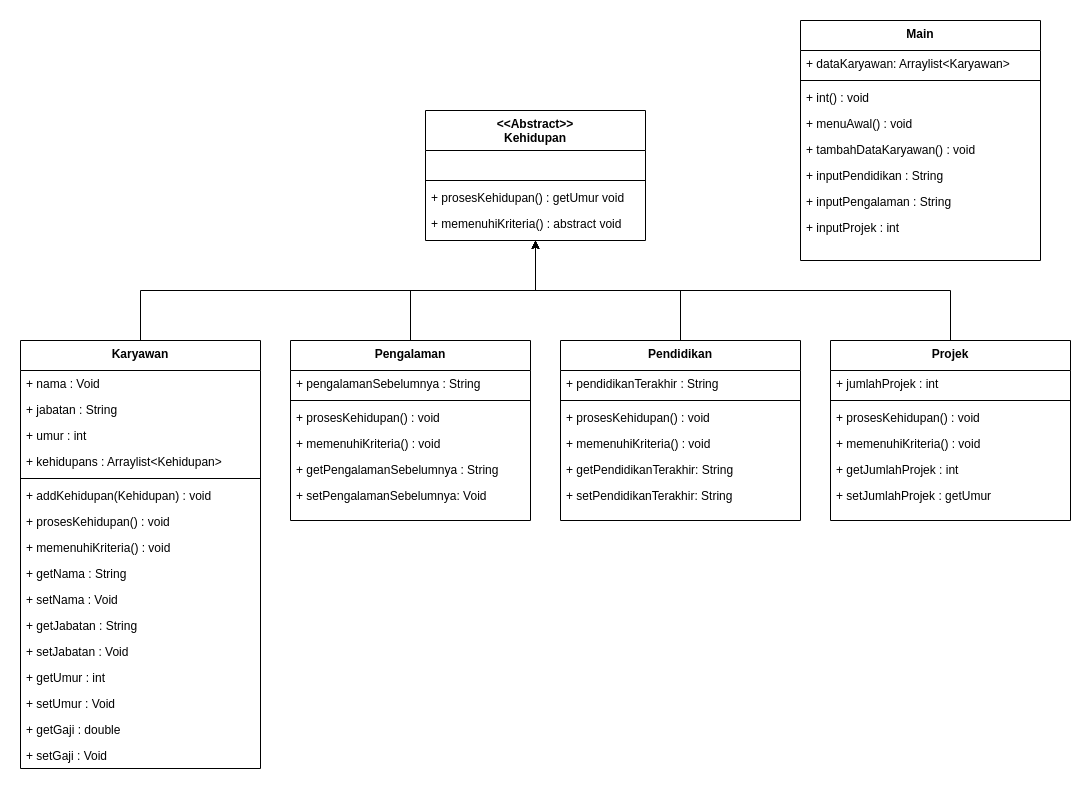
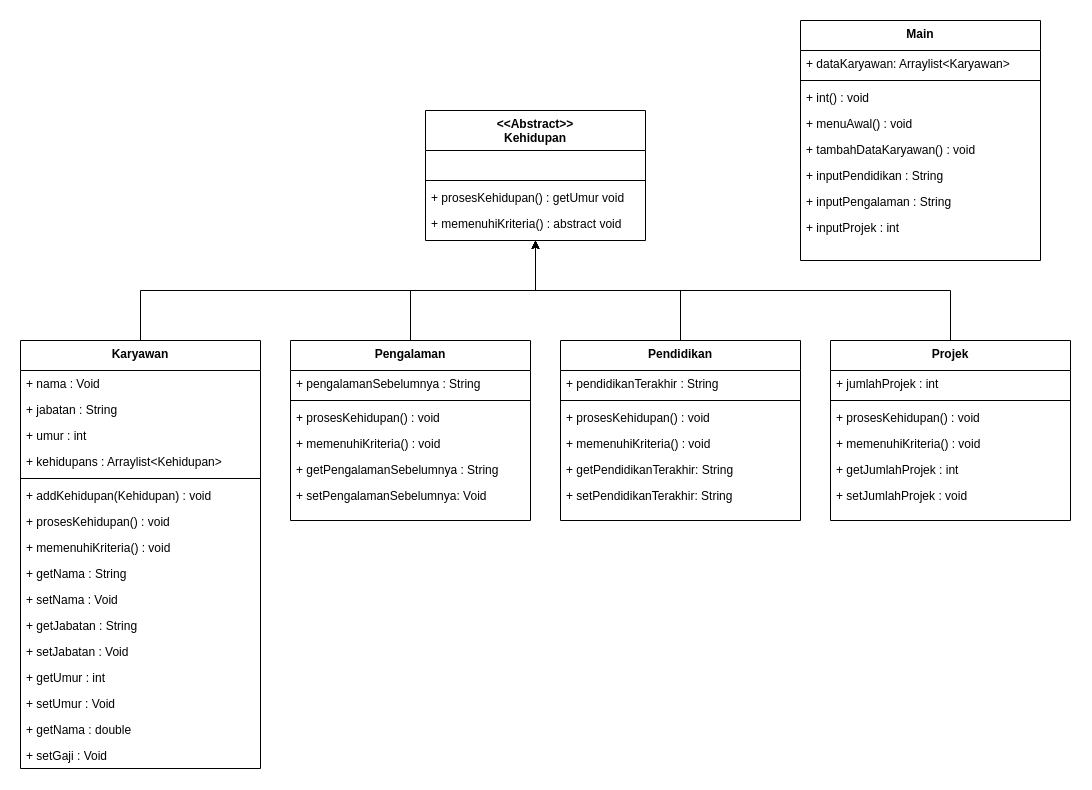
  <mxCell id="0" />
  <mxCell id="1" parent="0" />
  <mxCell id="2" value="&lt;&lt;Abstract&gt;&gt;&#10;Kehidupan" style="swimlane;fontStyle=1;align=center;verticalAlign=top;childLayout=stackLayout;horizontal=1;startSize=40;horizontalStack=0;resizeParent=1;resizeLast=0;collapsible=1;marginBottom=0;rounded=0;shadow=0;strokeWidth=1;" parent="1" vertex="1"><mxGeometry x="425" y="110" width="220" height="130" as="geometry"><mxRectangle x="550" y="140" width="160" height="26" as="alternateBounds" /></mxGeometry></mxCell>
  <mxCell id="3" value="   " style="text;align=left;verticalAlign=top;spacingLeft=4;spacingRight=4;overflow=hidden;rotatable=0;points=[[0,0.5],[1,0.5]];portConstraint=eastwest;" parent="2" vertex="1"><mxGeometry y="40" width="220" height="26" as="geometry" /></mxCell>
  <mxCell id="4" value="" style="line;html=1;strokeWidth=1;align=left;verticalAlign=middle;spacingTop=-1;spacingLeft=3;spacingRight=3;rotatable=0;labelPosition=right;points=[];portConstraint=eastwest;" parent="2" vertex="1"><mxGeometry y="66" width="220" height="8" as="geometry" /></mxCell>
  <mxCell id="5" value="+ prosesKehidupan() : getUmur void" style="text;align=left;verticalAlign=top;spacingLeft=4;spacingRight=4;overflow=hidden;rotatable=0;points=[[0,0.5],[1,0.5]];portConstraint=eastwest;" parent="2" vertex="1"><mxGeometry y="74" width="220" height="26" as="geometry" /></mxCell>
  <mxCell id="6" value="+ memenuhiKriteria() : abstract void" style="text;align=left;verticalAlign=top;spacingLeft=4;spacingRight=4;overflow=hidden;rotatable=0;points=[[0,0.5],[1,0.5]];portConstraint=eastwest;" parent="2" vertex="1"><mxGeometry y="100" width="220" height="26" as="geometry" /></mxCell>
  <mxCell id="7" style="edgeStyle=orthogonalEdgeStyle;rounded=0;orthogonalLoop=1;jettySize=auto;html=1;exitX=0.5;exitY=0;exitDx=0;exitDy=0;entryX=0.5;entryY=1;entryDx=0;entryDy=0;" parent="1" source="8" target="2" edge="1"><mxGeometry relative="1" as="geometry" /></mxCell>
  <mxCell id="8" value="Karyawan" style="swimlane;fontStyle=1;align=center;verticalAlign=top;childLayout=stackLayout;horizontal=1;startSize=30;horizontalStack=0;resizeParent=1;resizeLast=0;collapsible=1;marginBottom=0;rounded=0;shadow=0;strokeWidth=1;" parent="1" vertex="1"><mxGeometry x="20" y="340" width="240" height="428" as="geometry"><mxRectangle x="550" y="140" width="160" height="26" as="alternateBounds" /></mxGeometry></mxCell>
  <mxCell id="9" value="+ nama : Void" style="text;align=left;verticalAlign=top;spacingLeft=4;spacingRight=4;overflow=hidden;rotatable=0;points=[[0,0.5],[1,0.5]];portConstraint=eastwest;" parent="8" vertex="1"><mxGeometry y="30" width="240" height="26" as="geometry" /></mxCell>
  <mxCell id="10" value="+ jabatan : String" style="text;align=left;verticalAlign=top;spacingLeft=4;spacingRight=4;overflow=hidden;rotatable=0;points=[[0,0.5],[1,0.5]];portConstraint=eastwest;rounded=0;shadow=0;html=0;" parent="8" vertex="1"><mxGeometry y="56" width="240" height="26" as="geometry" /></mxCell>
  <mxCell id="11" value="+ umur : int" style="text;align=left;verticalAlign=top;spacingLeft=4;spacingRight=4;overflow=hidden;rotatable=0;points=[[0,0.5],[1,0.5]];portConstraint=eastwest;rounded=0;shadow=0;html=0;" parent="8" vertex="1"><mxGeometry y="82" width="240" height="26" as="geometry" /></mxCell>
  <mxCell id="12" value="+ kehidupans : Arraylist&lt;Kehidupan&gt;" style="text;align=left;verticalAlign=top;spacingLeft=4;spacingRight=4;overflow=hidden;rotatable=0;points=[[0,0.5],[1,0.5]];portConstraint=eastwest;rounded=0;shadow=0;html=0;" parent="8" vertex="1"><mxGeometry y="108" width="240" height="26" as="geometry" /></mxCell>
  <mxCell id="13" value="" style="line;html=1;strokeWidth=1;align=left;verticalAlign=middle;spacingTop=-1;spacingLeft=3;spacingRight=3;rotatable=0;labelPosition=right;points=[];portConstraint=eastwest;" parent="8" vertex="1"><mxGeometry y="134" width="240" height="8" as="geometry" /></mxCell>
  <mxCell id="14" value="+ addKehidupan(Kehidupan) : void" style="text;align=left;verticalAlign=top;spacingLeft=4;spacingRight=4;overflow=hidden;rotatable=0;points=[[0,0.5],[1,0.5]];portConstraint=eastwest;" parent="8" vertex="1"><mxGeometry y="142" width="240" height="26" as="geometry" /></mxCell>
  <mxCell id="15" value="+ prosesKehidupan() : void" style="text;align=left;verticalAlign=top;spacingLeft=4;spacingRight=4;overflow=hidden;rotatable=0;points=[[0,0.5],[1,0.5]];portConstraint=eastwest;" parent="8" vertex="1"><mxGeometry y="168" width="240" height="26" as="geometry" /></mxCell>
  <mxCell id="16" value="+ memenuhiKriteria() : void" style="text;align=left;verticalAlign=top;spacingLeft=4;spacingRight=4;overflow=hidden;rotatable=0;points=[[0,0.5],[1,0.5]];portConstraint=eastwest;" parent="8" vertex="1"><mxGeometry y="194" width="240" height="26" as="geometry" /></mxCell>
  <mxCell id="17" value="+ getNama : String" style="text;align=left;verticalAlign=top;spacingLeft=4;spacingRight=4;overflow=hidden;rotatable=0;points=[[0,0.5],[1,0.5]];portConstraint=eastwest;" parent="8" vertex="1"><mxGeometry y="220" width="240" height="26" as="geometry" /></mxCell>
  <mxCell id="18" value="+ setNama : Void" style="text;align=left;verticalAlign=top;spacingLeft=4;spacingRight=4;overflow=hidden;rotatable=0;points=[[0,0.5],[1,0.5]];portConstraint=eastwest;" parent="8" vertex="1"><mxGeometry y="246" width="240" height="26" as="geometry" /></mxCell>
  <mxCell id="19" value="+ getJabatan : String" style="text;align=left;verticalAlign=top;spacingLeft=4;spacingRight=4;overflow=hidden;rotatable=0;points=[[0,0.5],[1,0.5]];portConstraint=eastwest;" parent="8" vertex="1"><mxGeometry y="272" width="240" height="26" as="geometry" /></mxCell>
  <mxCell id="20" value="+ setJabatan : Void" style="text;align=left;verticalAlign=top;spacingLeft=4;spacingRight=4;overflow=hidden;rotatable=0;points=[[0,0.5],[1,0.5]];portConstraint=eastwest;" parent="8" vertex="1"><mxGeometry y="298" width="240" height="26" as="geometry" /></mxCell>
  <mxCell id="21" value="+ getUmur : int" style="text;align=left;verticalAlign=top;spacingLeft=4;spacingRight=4;overflow=hidden;rotatable=0;points=[[0,0.5],[1,0.5]];portConstraint=eastwest;" parent="8" vertex="1"><mxGeometry y="324" width="240" height="26" as="geometry" /></mxCell>
  <mxCell id="22" value="+ setUmur : Void" style="text;align=left;verticalAlign=top;spacingLeft=4;spacingRight=4;overflow=hidden;rotatable=0;points=[[0,0.5],[1,0.5]];portConstraint=eastwest;" parent="8" vertex="1"><mxGeometry y="350" width="240" height="26" as="geometry" /></mxCell>
- <mxCell id="23" value="+ getGaji : double" style="text;align=left;verticalAlign=top;spacingLeft=4;spacingRight=4;overflow=hidden;rotatable=0;points=[[0,0.5],[1,0.5]];portConstraint=eastwest;" parent="8" vertex="1"><mxGeometry y="376" width="240" height="26" as="geometry" /></mxCell>
+ <mxCell id="23" value="+ getNama : double" style="text;align=left;verticalAlign=top;spacingLeft=4;spacingRight=4;overflow=hidden;rotatable=0;points=[[0,0.5],[1,0.5]];portConstraint=eastwest;" parent="8" vertex="1"><mxGeometry y="376" width="240" height="26" as="geometry" /></mxCell>
  <mxCell id="24" value="+ setGaji : Void" style="text;align=left;verticalAlign=top;spacingLeft=4;spacingRight=4;overflow=hidden;rotatable=0;points=[[0,0.5],[1,0.5]];portConstraint=eastwest;" parent="8" vertex="1"><mxGeometry y="402" width="240" height="26" as="geometry" /></mxCell>
  <mxCell id="25" style="edgeStyle=orthogonalEdgeStyle;rounded=0;orthogonalLoop=1;jettySize=auto;html=1;exitX=0.5;exitY=0;exitDx=0;exitDy=0;entryX=0.5;entryY=1;entryDx=0;entryDy=0;" parent="1" source="26" target="2" edge="1"><mxGeometry relative="1" as="geometry" /></mxCell>
  <mxCell id="26" value="Pengalaman" style="swimlane;fontStyle=1;align=center;verticalAlign=top;childLayout=stackLayout;horizontal=1;startSize=30;horizontalStack=0;resizeParent=1;resizeLast=0;collapsible=1;marginBottom=0;rounded=0;shadow=0;strokeWidth=1;" parent="1" vertex="1"><mxGeometry x="290" y="340" width="240" height="180" as="geometry"><mxRectangle x="550" y="140" width="160" height="26" as="alternateBounds" /></mxGeometry></mxCell>
  <mxCell id="27" value="+ pengalamanSebelumnya : String" style="text;align=left;verticalAlign=top;spacingLeft=4;spacingRight=4;overflow=hidden;rotatable=0;points=[[0,0.5],[1,0.5]];portConstraint=eastwest;" parent="26" vertex="1"><mxGeometry y="30" width="240" height="26" as="geometry" /></mxCell>
  <mxCell id="28" value="" style="line;html=1;strokeWidth=1;align=left;verticalAlign=middle;spacingTop=-1;spacingLeft=3;spacingRight=3;rotatable=0;labelPosition=right;points=[];portConstraint=eastwest;" parent="26" vertex="1"><mxGeometry y="56" width="240" height="8" as="geometry" /></mxCell>
  <mxCell id="29" value="+ prosesKehidupan() : void" style="text;align=left;verticalAlign=top;spacingLeft=4;spacingRight=4;overflow=hidden;rotatable=0;points=[[0,0.5],[1,0.5]];portConstraint=eastwest;" parent="26" vertex="1"><mxGeometry y="64" width="240" height="26" as="geometry" /></mxCell>
  <mxCell id="30" value="+ memenuhiKriteria() : void" style="text;align=left;verticalAlign=top;spacingLeft=4;spacingRight=4;overflow=hidden;rotatable=0;points=[[0,0.5],[1,0.5]];portConstraint=eastwest;" parent="26" vertex="1"><mxGeometry y="90" width="240" height="26" as="geometry" /></mxCell>
  <mxCell id="31" value="+ getPengalamanSebelumnya : String" style="text;align=left;verticalAlign=top;spacingLeft=4;spacingRight=4;overflow=hidden;rotatable=0;points=[[0,0.5],[1,0.5]];portConstraint=eastwest;" parent="26" vertex="1"><mxGeometry y="116" width="240" height="26" as="geometry" /></mxCell>
  <mxCell id="32" value="+ setPengalamanSebelumnya: Void" style="text;align=left;verticalAlign=top;spacingLeft=4;spacingRight=4;overflow=hidden;rotatable=0;points=[[0,0.5],[1,0.5]];portConstraint=eastwest;" parent="26" vertex="1"><mxGeometry y="142" width="240" height="26" as="geometry" /></mxCell>
  <mxCell id="33" style="edgeStyle=orthogonalEdgeStyle;rounded=0;orthogonalLoop=1;jettySize=auto;html=1;exitX=0.5;exitY=0;exitDx=0;exitDy=0;entryX=0.5;entryY=1;entryDx=0;entryDy=0;" parent="1" source="34" target="2" edge="1"><mxGeometry relative="1" as="geometry" /></mxCell>
  <mxCell id="34" value="Pendidikan" style="swimlane;fontStyle=1;align=center;verticalAlign=top;childLayout=stackLayout;horizontal=1;startSize=30;horizontalStack=0;resizeParent=1;resizeLast=0;collapsible=1;marginBottom=0;rounded=0;shadow=0;strokeWidth=1;" parent="1" vertex="1"><mxGeometry x="560" y="340" width="240" height="180" as="geometry"><mxRectangle x="550" y="140" width="160" height="26" as="alternateBounds" /></mxGeometry></mxCell>
  <mxCell id="35" value="+ pendidikanTerakhir : String" style="text;align=left;verticalAlign=top;spacingLeft=4;spacingRight=4;overflow=hidden;rotatable=0;points=[[0,0.5],[1,0.5]];portConstraint=eastwest;" parent="34" vertex="1"><mxGeometry y="30" width="240" height="26" as="geometry" /></mxCell>
  <mxCell id="36" value="" style="line;html=1;strokeWidth=1;align=left;verticalAlign=middle;spacingTop=-1;spacingLeft=3;spacingRight=3;rotatable=0;labelPosition=right;points=[];portConstraint=eastwest;" parent="34" vertex="1"><mxGeometry y="56" width="240" height="8" as="geometry" /></mxCell>
  <mxCell id="37" value="+ prosesKehidupan() : void" style="text;align=left;verticalAlign=top;spacingLeft=4;spacingRight=4;overflow=hidden;rotatable=0;points=[[0,0.5],[1,0.5]];portConstraint=eastwest;" parent="34" vertex="1"><mxGeometry y="64" width="240" height="26" as="geometry" /></mxCell>
  <mxCell id="38" value="+ memenuhiKriteria() : void" style="text;align=left;verticalAlign=top;spacingLeft=4;spacingRight=4;overflow=hidden;rotatable=0;points=[[0,0.5],[1,0.5]];portConstraint=eastwest;" parent="34" vertex="1"><mxGeometry y="90" width="240" height="26" as="geometry" /></mxCell>
  <mxCell id="39" value="+ getPendidikanTerakhir: String" style="text;align=left;verticalAlign=top;spacingLeft=4;spacingRight=4;overflow=hidden;rotatable=0;points=[[0,0.5],[1,0.5]];portConstraint=eastwest;" parent="34" vertex="1"><mxGeometry y="116" width="240" height="26" as="geometry" /></mxCell>
  <mxCell id="40" value="+ setPendidikanTerakhir: String" style="text;align=left;verticalAlign=top;spacingLeft=4;spacingRight=4;overflow=hidden;rotatable=0;points=[[0,0.5],[1,0.5]];portConstraint=eastwest;" parent="34" vertex="1"><mxGeometry y="142" width="240" height="26" as="geometry" /></mxCell>
  <mxCell id="41" style="edgeStyle=orthogonalEdgeStyle;rounded=0;orthogonalLoop=1;jettySize=auto;html=1;exitX=0.5;exitY=0;exitDx=0;exitDy=0;entryX=0.5;entryY=1;entryDx=0;entryDy=0;" parent="1" source="42" target="2" edge="1"><mxGeometry relative="1" as="geometry" /></mxCell>
  <mxCell id="42" value="Projek" style="swimlane;fontStyle=1;align=center;verticalAlign=top;childLayout=stackLayout;horizontal=1;startSize=30;horizontalStack=0;resizeParent=1;resizeLast=0;collapsible=1;marginBottom=0;rounded=0;shadow=0;strokeWidth=1;" parent="1" vertex="1"><mxGeometry x="830" y="340" width="240" height="180" as="geometry"><mxRectangle x="550" y="140" width="160" height="26" as="alternateBounds" /></mxGeometry></mxCell>
  <mxCell id="43" value="+ jumlahProjek : int" style="text;align=left;verticalAlign=top;spacingLeft=4;spacingRight=4;overflow=hidden;rotatable=0;points=[[0,0.5],[1,0.5]];portConstraint=eastwest;" parent="42" vertex="1"><mxGeometry y="30" width="240" height="26" as="geometry" /></mxCell>
  <mxCell id="44" value="" style="line;html=1;strokeWidth=1;align=left;verticalAlign=middle;spacingTop=-1;spacingLeft=3;spacingRight=3;rotatable=0;labelPosition=right;points=[];portConstraint=eastwest;" parent="42" vertex="1"><mxGeometry y="56" width="240" height="8" as="geometry" /></mxCell>
  <mxCell id="45" value="+ prosesKehidupan() : void" style="text;align=left;verticalAlign=top;spacingLeft=4;spacingRight=4;overflow=hidden;rotatable=0;points=[[0,0.5],[1,0.5]];portConstraint=eastwest;" parent="42" vertex="1"><mxGeometry y="64" width="240" height="26" as="geometry" /></mxCell>
  <mxCell id="46" value="+ memenuhiKriteria() : void" style="text;align=left;verticalAlign=top;spacingLeft=4;spacingRight=4;overflow=hidden;rotatable=0;points=[[0,0.5],[1,0.5]];portConstraint=eastwest;" parent="42" vertex="1"><mxGeometry y="90" width="240" height="26" as="geometry" /></mxCell>
  <mxCell id="47" value="+ getJumlahProjek : int" style="text;align=left;verticalAlign=top;spacingLeft=4;spacingRight=4;overflow=hidden;rotatable=0;points=[[0,0.5],[1,0.5]];portConstraint=eastwest;" parent="42" vertex="1"><mxGeometry y="116" width="240" height="26" as="geometry" /></mxCell>
- <mxCell id="48" value="+ setJumlahProjek : getUmur" style="text;align=left;verticalAlign=top;spacingLeft=4;spacingRight=4;overflow=hidden;rotatable=0;points=[[0,0.5],[1,0.5]];portConstraint=eastwest;" parent="42" vertex="1"><mxGeometry y="142" width="240" height="26" as="geometry" /></mxCell>
+ <mxCell id="48" value="+ setJumlahProjek : void" style="text;align=left;verticalAlign=top;spacingLeft=4;spacingRight=4;overflow=hidden;rotatable=0;points=[[0,0.5],[1,0.5]];portConstraint=eastwest;" parent="42" vertex="1"><mxGeometry y="142" width="240" height="26" as="geometry" /></mxCell>
  <mxCell id="49" value="Main" style="swimlane;fontStyle=1;align=center;verticalAlign=top;childLayout=stackLayout;horizontal=1;startSize=30;horizontalStack=0;resizeParent=1;resizeLast=0;collapsible=1;marginBottom=0;rounded=0;shadow=0;strokeWidth=1;" parent="1" vertex="1"><mxGeometry x="800" y="20" width="240" height="240" as="geometry"><mxRectangle x="550" y="140" width="160" height="26" as="alternateBounds" /></mxGeometry></mxCell>
  <mxCell id="50" value="+ dataKaryawan: Arraylist&lt;Karyawan&gt;" style="text;align=left;verticalAlign=top;spacingLeft=4;spacingRight=4;overflow=hidden;rotatable=0;points=[[0,0.5],[1,0.5]];portConstraint=eastwest;" parent="49" vertex="1"><mxGeometry y="30" width="240" height="26" as="geometry" /></mxCell>
  <mxCell id="51" value="" style="line;html=1;strokeWidth=1;align=left;verticalAlign=middle;spacingTop=-1;spacingLeft=3;spacingRight=3;rotatable=0;labelPosition=right;points=[];portConstraint=eastwest;" parent="49" vertex="1"><mxGeometry y="56" width="240" height="8" as="geometry" /></mxCell>
  <mxCell id="52" value="+ int() : void" style="text;align=left;verticalAlign=top;spacingLeft=4;spacingRight=4;overflow=hidden;rotatable=0;points=[[0,0.5],[1,0.5]];portConstraint=eastwest;" parent="49" vertex="1"><mxGeometry y="64" width="240" height="26" as="geometry" /></mxCell>
  <mxCell id="53" value="+ menuAwal() : void" style="text;align=left;verticalAlign=top;spacingLeft=4;spacingRight=4;overflow=hidden;rotatable=0;points=[[0,0.5],[1,0.5]];portConstraint=eastwest;" parent="49" vertex="1"><mxGeometry y="90" width="240" height="26" as="geometry" /></mxCell>
  <mxCell id="54" value="+ tambahDataKaryawan() : void" style="text;align=left;verticalAlign=top;spacingLeft=4;spacingRight=4;overflow=hidden;rotatable=0;points=[[0,0.5],[1,0.5]];portConstraint=eastwest;" parent="49" vertex="1"><mxGeometry y="116" width="240" height="26" as="geometry" /></mxCell>
  <mxCell id="55" value="+ inputPendidikan : String" style="text;align=left;verticalAlign=top;spacingLeft=4;spacingRight=4;overflow=hidden;rotatable=0;points=[[0,0.5],[1,0.5]];portConstraint=eastwest;" parent="49" vertex="1"><mxGeometry y="142" width="240" height="26" as="geometry" /></mxCell>
  <mxCell id="56" value="+ inputPengalaman : String" style="text;align=left;verticalAlign=top;spacingLeft=4;spacingRight=4;overflow=hidden;rotatable=0;points=[[0,0.5],[1,0.5]];portConstraint=eastwest;" parent="49" vertex="1"><mxGeometry y="168" width="240" height="26" as="geometry" /></mxCell>
  <mxCell id="57" value="+ inputProjek : int" style="text;align=left;verticalAlign=top;spacingLeft=4;spacingRight=4;overflow=hidden;rotatable=0;points=[[0,0.5],[1,0.5]];portConstraint=eastwest;" parent="49" vertex="1"><mxGeometry y="194" width="240" height="26" as="geometry" /></mxCell>
